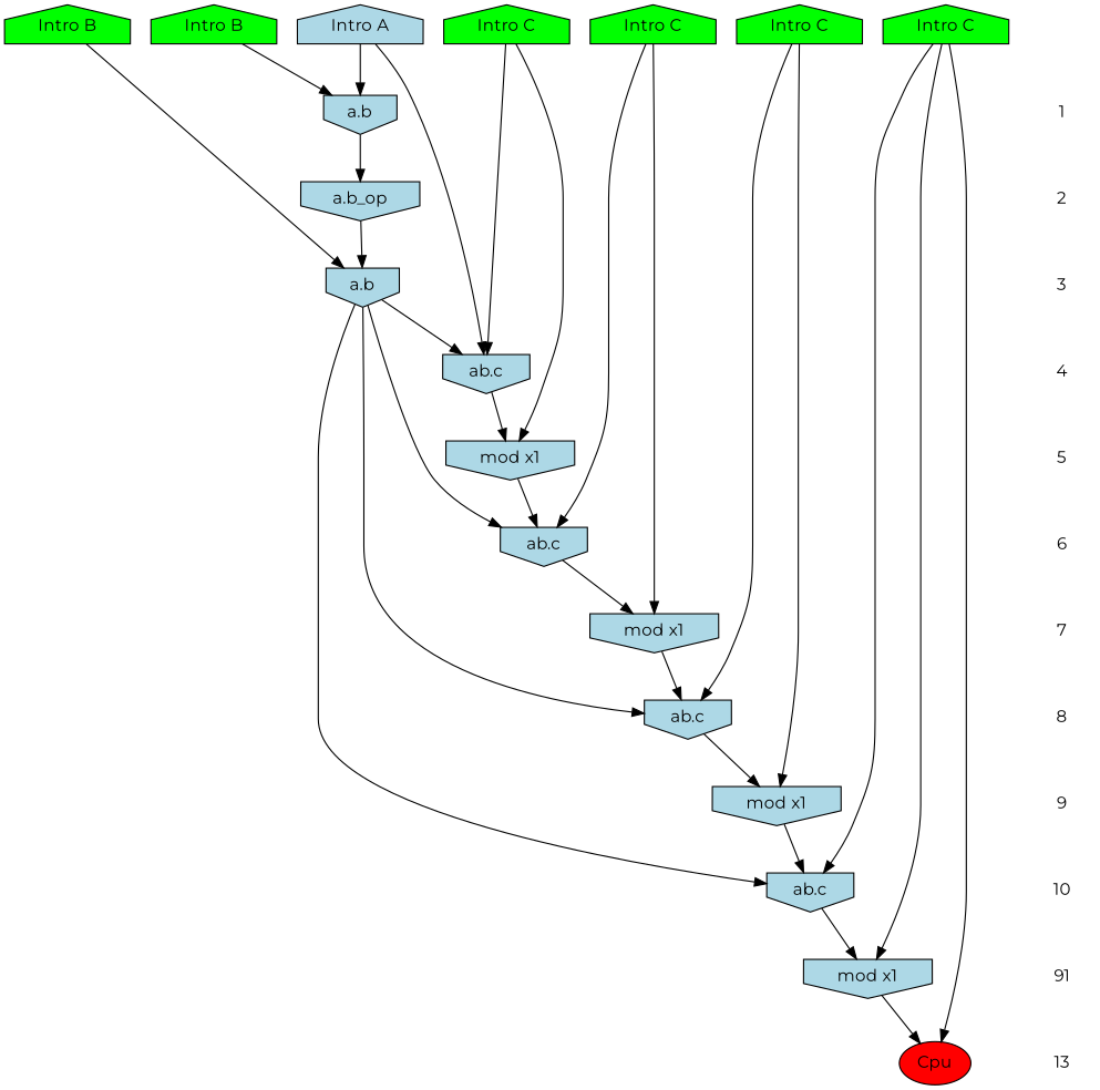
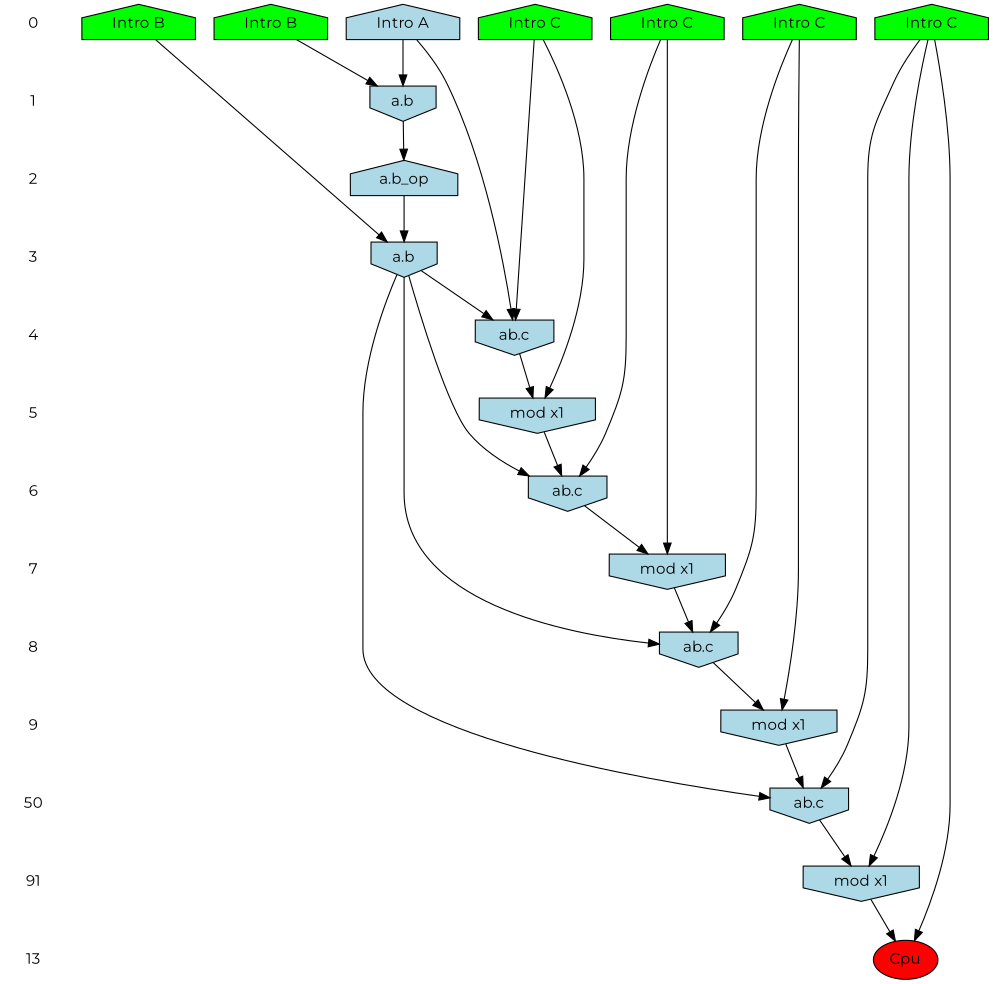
  digraph {
    fontname=Montserrat
    ranksep=.5
    node [fontname=Montserrat shape=plaintext style=filled]
    edge [fontname=Montserrat]
+   0 [style=""]
    n2 [fillcolor=lightblue label="Intro A" shape=house]
    n3 [fillcolor=green label="Intro B" shape=house]
    n4 [fillcolor=green label="Intro B" shape=house]
    n5 [fillcolor=green label="Intro C" shape=house]
    n6 [fillcolor=green label="Intro C" shape=house]
    n7 [fillcolor=green label="Intro C" shape=house]
    n8 [fillcolor=green label="Intro C" shape=house]
    1 [style=""]
    n10 [fillcolor=lightblue label="a.b" shape=invhouse]
    2 [style=""]
-   n12 [fillcolor=lightblue label="a.b_op" shape=invhouse]
+   n12 [fillcolor=lightblue label="a.b_op" shape=house]
    3 [style=""]
    n14 [fillcolor=lightblue label="a.b" shape=invhouse]
    4 [style=""]
    n16 [fillcolor=lightblue label="ab.c" shape=invhouse]
    5 [style=""]
    n18 [fillcolor=lightblue label="mod x1" shape=invhouse]
    6 [style=""]
    n20 [fillcolor=lightblue label="ab.c" shape=invhouse]
    7 [style=""]
    n22 [fillcolor=lightblue label="mod x1" shape=invhouse]
    8 [style=""]
    n24 [fillcolor=lightblue label="ab.c" shape=invhouse]
    9 [style=""]
    n26 [fillcolor=lightblue label="mod x1" shape=invhouse]
-   10 [style=""]
+   10 [label=50 style=""]
    n28 [fillcolor=lightblue label="ab.c" shape=invhouse]
    n29 [label=91 style=""]
    n30 [fillcolor=lightblue label="mod x1" shape=invhouse]
    n31 [label=13 style=""]
    n32 [fillcolor=red label=Cpu shape=""]
    subgraph sub_1 {
      rank=same
+     0
      n2
      n3
      n4
      n5
      n6
      n7
      n8
    }
    subgraph sub_2 {
      rank=same
      1
      n10
    }
    subgraph sub_3 {
      rank=same
      2
      n12
    }
    subgraph sub_4 {
      rank=same
      3
      n14
    }
    subgraph sub_5 {
      rank=same
      4
      n16
    }
    subgraph sub_6 {
      rank=same
      5
      n18
    }
    subgraph sub_7 {
      rank=same
      6
      n20
    }
    subgraph sub_8 {
      rank=same
      7
      n22
    }
    subgraph sub_9 {
      rank=same
      8
      n24
    }
    subgraph sub_10 {
      rank=same
      9
      n26
    }
    subgraph sub_11 {
      rank=same
      10
      n28
    }
    subgraph sub_12 {
      rank=same
      n29
      n30
    }
    subgraph sub_13 {
      rank=same
      n31
      n32
    }
+   0 -> 1 [style=invis]
    n2 -> n10
    n2 -> n16
    n3 -> n10
    n4 -> n14
    n5 -> n28
    n5 -> n30
    n5 -> n32
    n6 -> n24
    n6 -> n26
    n7 -> n20
    n7 -> n22
    n8 -> n16
    n8 -> n18
    1 -> 2 [style=invis]
    n10 -> n12
    2 -> 3 [style=invis]
    n12 -> n14
    3 -> 4 [style=invis]
    n14 -> n16
    n14 -> n20
    n14 -> n24
    n14 -> n28
    4 -> 5 [style=invis]
    n16 -> n18
    5 -> 6 [style=invis]
    n18 -> n20
    6 -> 7 [style=invis]
    n20 -> n22
    7 -> 8 [style=invis]
    n22 -> n24
    8 -> 9 [style=invis]
    n24 -> n26
    9 -> 10 [style=invis]
    n26 -> n28
    10 -> n29 [style=invis]
    n28 -> n30
    n29 -> n31 [style=invis]
    n30 -> n32
  }
